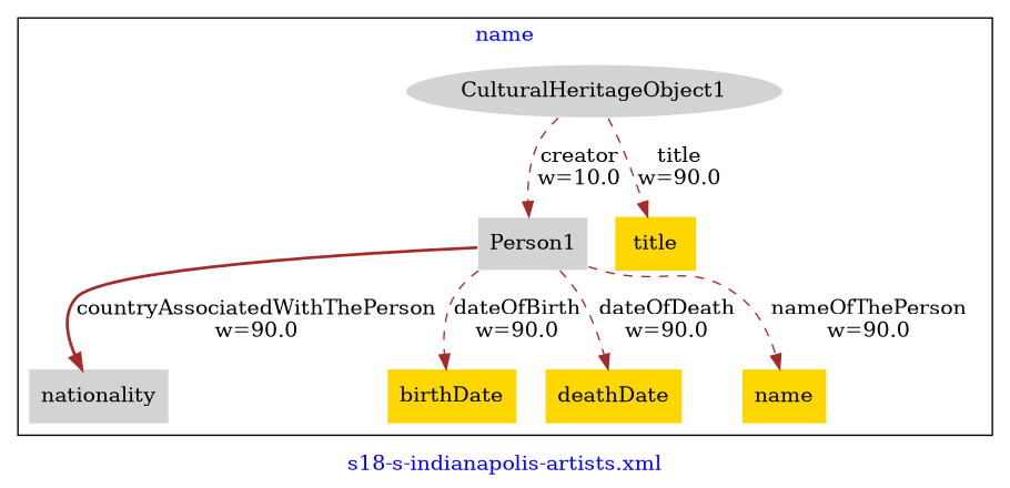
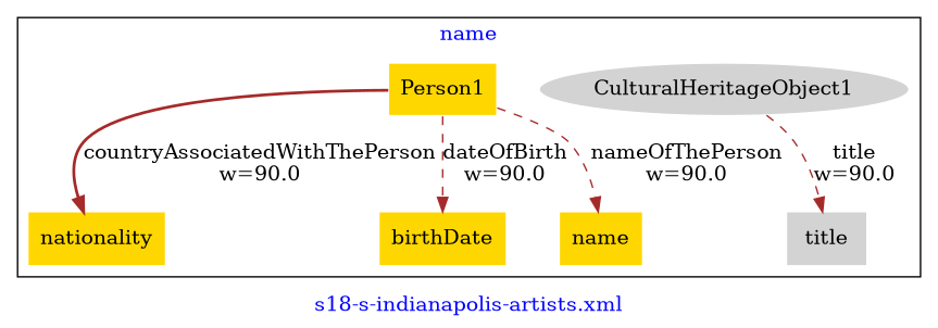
  digraph {
    fontcolor=blue
    label="s18-s-indianapolis-artists.xml"
    remincross=true
    node [fillcolor=gold shape=plaintext style=filled]
    edge [color=brown fontcolor=black style=dashed]
    n1 [color=white fillcolor=lightgray label="CulturalHeritageObject1\n" shape=ellipse]
-   n2 [color=white fillcolor=lightgray label="Person1\n" shape=box]
-   n3 [label="title\n"]
-   n4 [fillcolor=lightgray label="nationality\n"]
+   n2 [color=white label="Person1\n" shape=box]
+   n3 [fillcolor=lightgray label="title\n"]
+   n4 [label="nationality\n"]
    n5 [label="birthDate\n"]
-   n6 [label="deathDate\n"]
    n7 [label="name\n"]
    subgraph cluster_1 {
      label=name
      n1
      n2
      n3
      n4
      n5
-     n6
      n7
    }
-   n1 -> n2 [label="creator\nw=10.0"]
    n1 -> n3 [label="title\nw=90.0"]
    n2 -> n4 [label="countryAssociatedWithThePerson\nw=90.0" style=bold]
    n2 -> n5 [label="dateOfBirth\nw=90.0"]
-   n2 -> n6 [label="dateOfDeath\nw=90.0"]
    n2 -> n7 [label="nameOfThePerson\nw=90.0"]
  }
